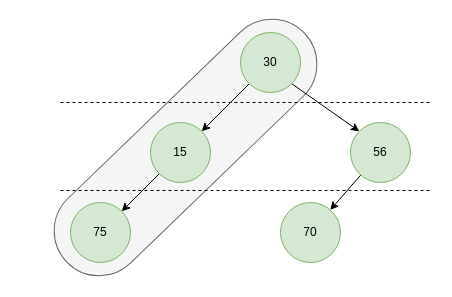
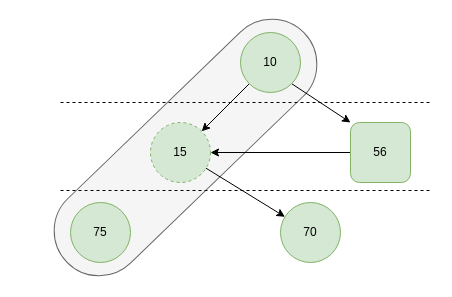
  <mxCell id="0" />
  <mxCell id="1" parent="0" />
  <mxCell id="2" value="" style="rounded=1;whiteSpace=wrap;html=1;rotation=-44;fillColor=#f5f5f5;strokeColor=#666666;fontColor=#333333;arcSize=50;" vertex="1" parent="1"><mxGeometry x="20" y="90" width="330" height="90" as="geometry" /></mxCell>
  <mxCell id="3" value="" style="rounded=0;orthogonalLoop=1;jettySize=auto;html=1;exitX=0;exitY=1;exitDx=0;exitDy=0;" edge="1" parent="1" source="5" target="10"><mxGeometry relative="1" as="geometry" /></mxCell>
  <mxCell id="4" value="" style="rounded=0;orthogonalLoop=1;jettySize=auto;html=1;exitX=1;exitY=1;exitDx=0;exitDy=0;entryX=0;entryY=0;entryDx=0;entryDy=0;" edge="1" parent="1" source="5" target="7"><mxGeometry relative="1" as="geometry" /></mxCell>
- <mxCell id="5" value="30" style="ellipse;whiteSpace=wrap;html=1;aspect=fixed;fillColor=#d5e8d4;strokeColor=#82b366;" vertex="1" parent="1"><mxGeometry x="240" y="20" width="60" height="60" as="geometry" /></mxCell>
- <mxCell id="6" value="" style="edgeStyle=none;rounded=0;orthogonalLoop=1;jettySize=auto;html=1;" edge="1" parent="1" source="7" target="8"><mxGeometry relative="1" as="geometry" /></mxCell>
- <mxCell id="7" value="56" style="ellipse;whiteSpace=wrap;html=1;aspect=fixed;fillColor=#d5e8d4;strokeColor=#82b366;" vertex="1" parent="1"><mxGeometry x="350" y="110" width="60" height="60" as="geometry" /></mxCell>
+ <mxCell id="5" value="10" style="ellipse;whiteSpace=wrap;html=1;aspect=fixed;fillColor=#d5e8d4;strokeColor=#82b366;" vertex="1" parent="1"><mxGeometry x="240" y="20" width="60" height="60" as="geometry" /></mxCell>
+ <mxCell id="6" value="" style="edgeStyle=none;rounded=0;orthogonalLoop=1;jettySize=auto;html=1;" edge="1" parent="1" source="7" target="10"><mxGeometry relative="1" as="geometry" /></mxCell>
+ <mxCell id="7" value="56" style="whiteSpace=wrap;html=1;aspect=fixed;fillColor=#d5e8d4;strokeColor=#82b366;rounded=1;" vertex="1" parent="1"><mxGeometry x="350" y="110" width="60" height="60" as="geometry" /></mxCell>
  <mxCell id="8" value="70" style="ellipse;whiteSpace=wrap;html=1;aspect=fixed;fillColor=#d5e8d4;strokeColor=#82b366;" vertex="1" parent="1"><mxGeometry x="280" y="190" width="60" height="60" as="geometry" /></mxCell>
- <mxCell id="9" value="" style="edgeStyle=none;rounded=0;orthogonalLoop=1;jettySize=auto;html=1;" edge="1" parent="1" source="10" target="11"><mxGeometry relative="1" as="geometry" /></mxCell>
- <mxCell id="10" value="15" style="ellipse;whiteSpace=wrap;html=1;aspect=fixed;fillColor=#d5e8d4;strokeColor=#82b366;" vertex="1" parent="1"><mxGeometry x="150" y="110" width="60" height="60" as="geometry" /></mxCell>
+ <mxCell id="9" value="" style="edgeStyle=none;rounded=0;orthogonalLoop=1;jettySize=auto;html=1;" edge="1" parent="1" source="10" target="8"><mxGeometry relative="1" as="geometry" /></mxCell>
+ <mxCell id="10" value="15" style="ellipse;whiteSpace=wrap;html=1;aspect=fixed;fillColor=#d5e8d4;strokeColor=#82b366;dashed=1;" vertex="1" parent="1"><mxGeometry x="150" y="110" width="60" height="60" as="geometry" /></mxCell>
  <mxCell id="11" value="75" style="ellipse;whiteSpace=wrap;html=1;aspect=fixed;fillColor=#d5e8d4;strokeColor=#82b366;" vertex="1" parent="1"><mxGeometry x="70" y="190" width="60" height="60" as="geometry" /></mxCell>
  <mxCell id="12" value="" style="endArrow=none;dashed=1;html=1;" edge="1" parent="1"><mxGeometry width="50" height="50" relative="1" as="geometry"><mxPoint x="60" y="178" as="sourcePoint" /><mxPoint x="430" y="178" as="targetPoint" /></mxGeometry></mxCell>
  <mxCell id="13" value="" style="endArrow=none;dashed=1;html=1;" edge="1" parent="1"><mxGeometry width="50" height="50" relative="1" as="geometry"><mxPoint x="60" y="90" as="sourcePoint" /><mxPoint x="430" y="90" as="targetPoint" /></mxGeometry></mxCell>
